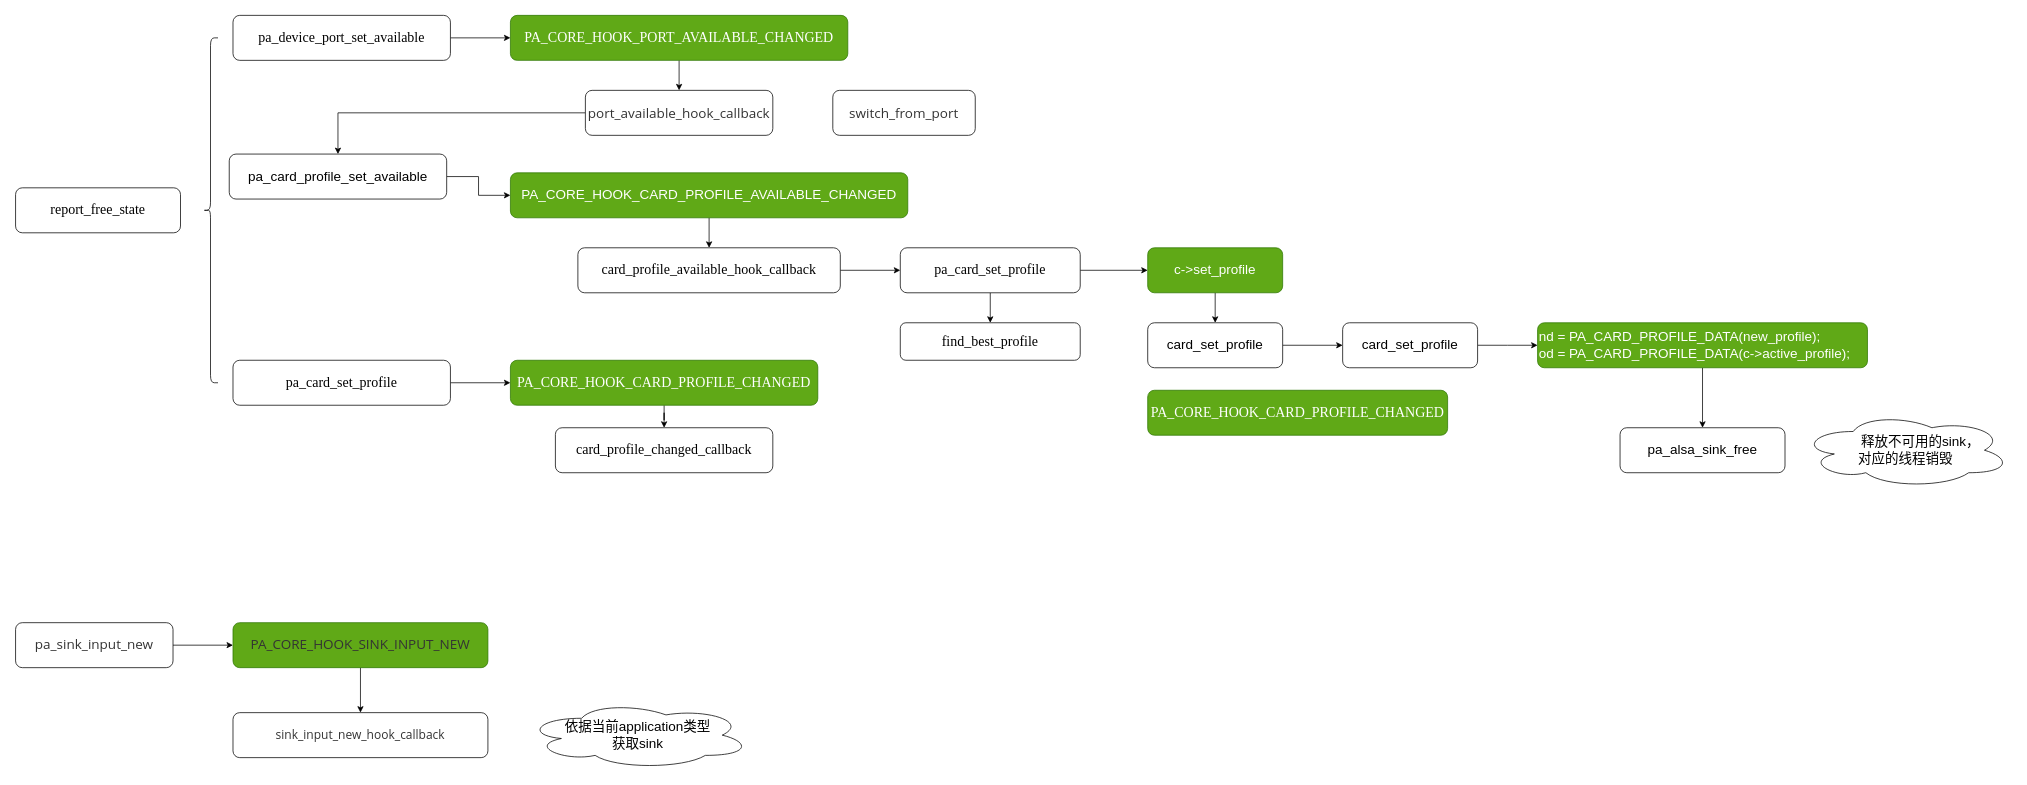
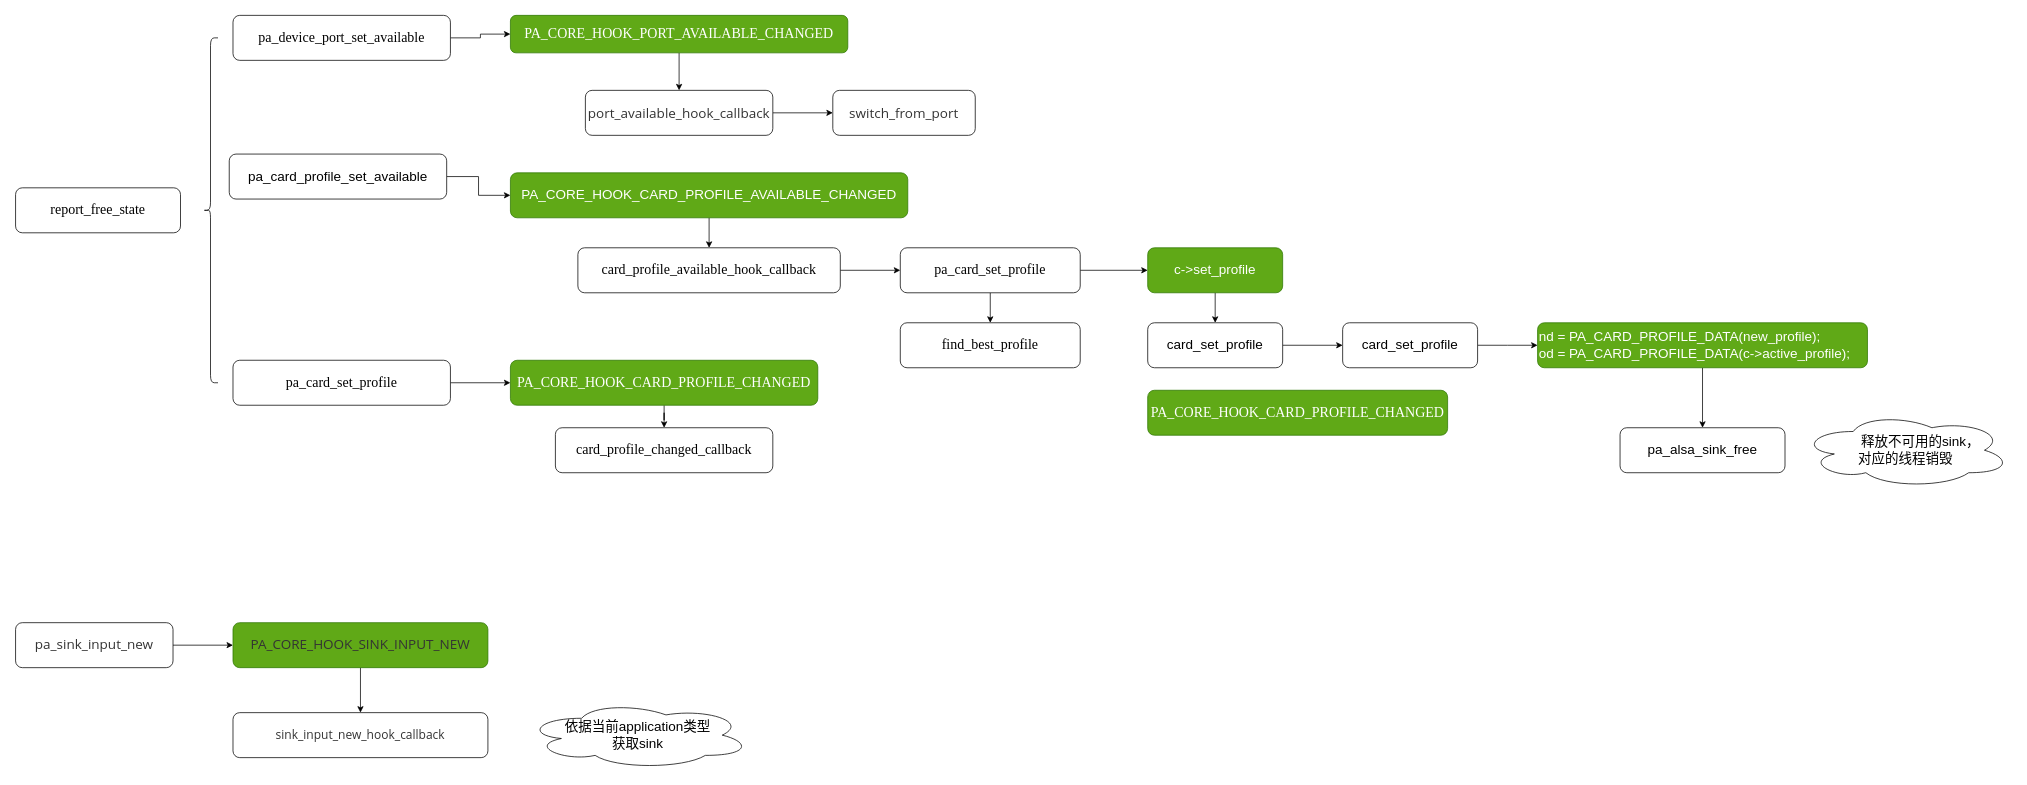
  <mxCell id="0" />
  <mxCell id="1" parent="0" />
  <mxCell id="2" value="" style="edgeStyle=orthogonalEdgeStyle;rounded=0;orthogonalLoop=1;jettySize=auto;html=1;" edge="1" parent="1" source="3" target="5"><mxGeometry relative="1" as="geometry" /></mxCell>
  <mxCell id="3" value="&lt;p style=&quot;font-size: medium; text-align: start; margin: 0px;&quot;&gt;&lt;span style=&quot;font-family: &amp;quot;Bitstream Charter&amp;quot;; font-size: 14pt;&quot;&gt;pa_card_set_profile&lt;/span&gt;&lt;/p&gt;" style="rounded=1;whiteSpace=wrap;html=1;" vertex="1" parent="1"><mxGeometry x="310" y="480" width="290" height="60" as="geometry" /></mxCell>
  <mxCell id="4" value="" style="edgeStyle=orthogonalEdgeStyle;rounded=0;orthogonalLoop=1;jettySize=auto;html=1;" edge="1" parent="1" source="5" target="6"><mxGeometry relative="1" as="geometry" /></mxCell>
  <mxCell id="5" value="&lt;p style=&quot;font-size: medium; text-align: start; margin: 0px;&quot;&gt;&lt;span style=&quot;font-family: &amp;quot;Bitstream Charter&amp;quot;; font-size: 14pt;&quot;&gt;PA_CORE_HOOK_CARD_PROFILE_CHANGED&lt;/span&gt;&lt;/p&gt;" style="rounded=1;whiteSpace=wrap;html=1;fillColor=#60a917;fontColor=#ffffff;strokeColor=#2D7600;" vertex="1" parent="1"><mxGeometry x="680" y="480" width="410" height="60" as="geometry" /></mxCell>
  <mxCell id="6" value="&lt;p style=&quot;font-size: medium; text-align: start; margin: 0px;&quot;&gt;&lt;span style=&quot;font-family: &amp;quot;Bitstream Charter&amp;quot;; font-size: 14pt;&quot;&gt;card_profile_changed_callback&lt;/span&gt;&lt;/p&gt;" style="rounded=1;whiteSpace=wrap;html=1;" vertex="1" parent="1"><mxGeometry x="740" y="570" width="290" height="60" as="geometry" /></mxCell>
  <mxCell id="7" value="&lt;p style=&quot;font-size: medium; text-align: start; margin: 0px;&quot;&gt;&lt;span style=&quot;font-family: &amp;quot;Bitstream Charter&amp;quot;; font-size: 14pt;&quot;&gt;report_free_state&lt;/span&gt;&lt;/p&gt;" style="rounded=1;whiteSpace=wrap;html=1;" vertex="1" parent="1"><mxGeometry x="20" y="250" width="220" height="60" as="geometry" /></mxCell>
  <mxCell id="8" value="" style="edgeStyle=orthogonalEdgeStyle;rounded=0;orthogonalLoop=1;jettySize=auto;html=1;fontSize=18;" edge="1" parent="1" source="9" target="17"><mxGeometry relative="1" as="geometry" /></mxCell>
  <mxCell id="9" value="&lt;p style=&quot;text-align: start; margin: 0px;&quot;&gt;&lt;font face=&quot;Bitstream Charter&quot;&gt;&lt;span style=&quot;font-size: 18.667px;&quot;&gt;pa_device_port_set_available&lt;/span&gt;&lt;/font&gt;&lt;br&gt;&lt;/p&gt;" style="rounded=1;whiteSpace=wrap;html=1;" vertex="1" parent="1"><mxGeometry x="310" y="20" width="290" height="60" as="geometry" /></mxCell>
  <mxCell id="10" value="" style="edgeStyle=orthogonalEdgeStyle;rounded=0;orthogonalLoop=1;jettySize=auto;html=1;fontSize=18;" edge="1" parent="1" source="11" target="13"><mxGeometry relative="1" as="geometry" /></mxCell>
  <mxCell id="11" value="&lt;font style=&quot;font-size: 18px;&quot;&gt;pa_card_profile_set_available&lt;/font&gt;" style="rounded=1;whiteSpace=wrap;html=1;" vertex="1" parent="1"><mxGeometry x="305" y="205" width="290" height="60" as="geometry" /></mxCell>
  <mxCell id="12" value="" style="edgeStyle=orthogonalEdgeStyle;rounded=0;orthogonalLoop=1;jettySize=auto;html=1;fontSize=18;" edge="1" parent="1" source="13" target="15"><mxGeometry relative="1" as="geometry" /></mxCell>
  <mxCell id="13" value="&lt;font style=&quot;font-size: 18px;&quot;&gt;PA_CORE_HOOK_CARD_PROFILE_AVAILABLE_CHANGED&lt;/font&gt;" style="rounded=1;whiteSpace=wrap;html=1;fillColor=#60a917;fontColor=#ffffff;strokeColor=#2D7600;" vertex="1" parent="1"><mxGeometry x="680" y="230" width="530" height="60" as="geometry" /></mxCell>
  <mxCell id="14" value="" style="edgeStyle=orthogonalEdgeStyle;rounded=0;orthogonalLoop=1;jettySize=auto;html=1;fontSize=18;" edge="1" parent="1" source="15" target="23"><mxGeometry relative="1" as="geometry" /></mxCell>
  <mxCell id="15" value="&lt;p style=&quot;text-align: start; margin: 0px;&quot;&gt;&lt;font face=&quot;Bitstream Charter&quot;&gt;&lt;span style=&quot;font-size: 18.667px;&quot;&gt;card_profile_available_hook_callback&lt;/span&gt;&lt;/font&gt;&lt;br&gt;&lt;/p&gt;" style="rounded=1;whiteSpace=wrap;html=1;" vertex="1" parent="1"><mxGeometry x="770" y="330" width="350" height="60" as="geometry" /></mxCell>
  <mxCell id="16" value="" style="edgeStyle=orthogonalEdgeStyle;rounded=0;orthogonalLoop=1;jettySize=auto;html=1;fontSize=18;" edge="1" parent="1" source="17" target="19"><mxGeometry relative="1" as="geometry" /></mxCell>
- <mxCell id="17" value="&lt;p style=&quot;text-align: start; margin: 0px;&quot;&gt;&lt;font face=&quot;Bitstream Charter&quot;&gt;&lt;span style=&quot;font-size: 18.667px;&quot;&gt;PA_CORE_HOOK_PORT_AVAILABLE_CHANGED&lt;/span&gt;&lt;/font&gt;&lt;br&gt;&lt;/p&gt;" style="rounded=1;whiteSpace=wrap;html=1;fillColor=#60a917;fontColor=#ffffff;strokeColor=#2D7600;" vertex="1" parent="1"><mxGeometry x="680" y="20" width="450" height="60" as="geometry" /></mxCell>
- <mxCell id="18" value="" style="edgeStyle=orthogonalEdgeStyle;rounded=0;orthogonalLoop=1;jettySize=auto;html=1;fontSize=18;" edge="1" parent="1" source="19" target="11"><mxGeometry relative="1" as="geometry" /></mxCell>
+ <mxCell id="17" value="&lt;p style=&quot;text-align: start; margin: 0px;&quot;&gt;&lt;font face=&quot;Bitstream Charter&quot;&gt;&lt;span style=&quot;font-size: 18.667px;&quot;&gt;PA_CORE_HOOK_PORT_AVAILABLE_CHANGED&lt;/span&gt;&lt;/font&gt;&lt;br&gt;&lt;/p&gt;" style="rounded=1;whiteSpace=wrap;html=1;fillColor=#60a917;fontColor=#ffffff;strokeColor=#2D7600;" vertex="1" parent="1"><mxGeometry x="680" y="20" width="450" height="50" as="geometry" /></mxCell>
+ <mxCell id="18" value="" style="edgeStyle=orthogonalEdgeStyle;rounded=0;orthogonalLoop=1;jettySize=auto;html=1;fontSize=18;" edge="1" parent="1" source="19" target="20"><mxGeometry relative="1" as="geometry" /></mxCell>
  <mxCell id="19" value="&lt;p style=&quot;text-align: start; margin: 0px;&quot;&gt;&lt;span style=&quot;color: rgb(51, 51, 51); font-family: &amp;quot;Open Sans&amp;quot;, &amp;quot;Clear Sans&amp;quot;, &amp;quot;Helvetica Neue&amp;quot;, Helvetica, Arial, &amp;quot;Segoe UI Emoji&amp;quot;, sans-serif; orphans: 4; background-color: rgb(255, 255, 255);&quot;&gt;&lt;font style=&quot;font-size: 18px;&quot;&gt;port_available_hook_callback&lt;/font&gt;&lt;/span&gt;&lt;br&gt;&lt;/p&gt;" style="rounded=1;whiteSpace=wrap;html=1;" vertex="1" parent="1"><mxGeometry x="780" width="250" height="60" as="geometry" y="120" /></mxCell>
  <mxCell id="20" value="&lt;p style=&quot;orphans: 4; margin: 0px;&quot;&gt;&lt;font face=&quot;Open Sans, Clear Sans, Helvetica Neue, Helvetica, Arial, Segoe UI Emoji, sans-serif&quot; color=&quot;#333333&quot;&gt;&lt;span style=&quot;font-size: 18px;&quot;&gt;switch_from_port&lt;/span&gt;&lt;/font&gt;&lt;br&gt;&lt;/p&gt;" style="rounded=1;whiteSpace=wrap;html=1;" vertex="1" parent="1"><mxGeometry x="1110" width="190" height="60" as="geometry" y="120" /></mxCell>
  <mxCell id="21" value="" style="edgeStyle=orthogonalEdgeStyle;rounded=0;orthogonalLoop=1;jettySize=auto;html=1;fontSize=18;" edge="1" parent="1" source="23" target="24"><mxGeometry relative="1" as="geometry" /></mxCell>
  <mxCell id="22" value="" style="edgeStyle=orthogonalEdgeStyle;rounded=0;orthogonalLoop=1;jettySize=auto;html=1;fontSize=18;" edge="1" parent="1" source="23" target="27"><mxGeometry relative="1" as="geometry" /></mxCell>
  <mxCell id="23" value="&lt;p style=&quot;text-align: start; margin: 0px;&quot;&gt;&lt;font face=&quot;Bitstream Charter&quot;&gt;&lt;span style=&quot;font-size: 18.667px;&quot;&gt;pa_card_set_profile&lt;/span&gt;&lt;/font&gt;&lt;br&gt;&lt;/p&gt;" style="rounded=1;whiteSpace=wrap;html=1;" vertex="1" parent="1"><mxGeometry x="1200" y="330" width="240" height="60" as="geometry" /></mxCell>
- <mxCell id="24" value="&lt;p style=&quot;text-align: start; margin: 0px;&quot;&gt;&lt;font face=&quot;Bitstream Charter&quot;&gt;&lt;span style=&quot;font-size: 18.667px;&quot;&gt;find_best_profile&lt;/span&gt;&lt;/font&gt;&lt;br&gt;&lt;/p&gt;" style="rounded=1;whiteSpace=wrap;html=1;" vertex="1" parent="1"><mxGeometry x="1200" y="430" width="240" height="50" as="geometry" /></mxCell>
+ <mxCell id="24" value="&lt;p style=&quot;text-align: start; margin: 0px;&quot;&gt;&lt;font face=&quot;Bitstream Charter&quot;&gt;&lt;span style=&quot;font-size: 18.667px;&quot;&gt;find_best_profile&lt;/span&gt;&lt;/font&gt;&lt;br&gt;&lt;/p&gt;" style="rounded=1;whiteSpace=wrap;html=1;" vertex="1" parent="1"><mxGeometry x="1200" y="430" width="240" height="60" as="geometry" /></mxCell>
  <mxCell id="25" value="&lt;p style=&quot;text-align: start; margin: 0px;&quot;&gt;&lt;font face=&quot;Bitstream Charter&quot;&gt;&lt;span style=&quot;font-size: 18.667px;&quot;&gt;PA_CORE_HOOK_CARD_PROFILE_CHANGED&lt;/span&gt;&lt;/font&gt;&lt;br&gt;&lt;/p&gt;" style="rounded=1;whiteSpace=wrap;html=1;fillColor=#60a917;fontColor=#ffffff;strokeColor=#2D7600;" vertex="1" parent="1"><mxGeometry x="1530" y="520" width="400" height="60" as="geometry" /></mxCell>
  <mxCell id="26" value="" style="edgeStyle=orthogonalEdgeStyle;rounded=0;orthogonalLoop=1;jettySize=auto;html=1;fontSize=18;" edge="1" parent="1" source="27" target="29"><mxGeometry relative="1" as="geometry" /></mxCell>
  <mxCell id="27" value="c-&amp;gt;set_profile" style="rounded=1;whiteSpace=wrap;html=1;fontSize=18;fillColor=#60a917;fontColor=#ffffff;strokeColor=#2D7600;" vertex="1" parent="1"><mxGeometry x="1530" y="330" width="180" height="60" as="geometry" /></mxCell>
  <mxCell id="28" value="" style="edgeStyle=orthogonalEdgeStyle;rounded=0;orthogonalLoop=1;jettySize=auto;html=1;fontSize=18;" edge="1" parent="1" source="29" target="31"><mxGeometry relative="1" as="geometry" /></mxCell>
  <mxCell id="29" value="card_set_profile" style="rounded=1;whiteSpace=wrap;html=1;fontSize=18;" vertex="1" parent="1"><mxGeometry x="1530" y="430" width="180" height="60" as="geometry" /></mxCell>
  <mxCell id="30" value="" style="edgeStyle=orthogonalEdgeStyle;rounded=0;orthogonalLoop=1;jettySize=auto;html=1;fontSize=18;" edge="1" parent="1" source="31"><mxGeometry relative="1" as="geometry"><mxPoint x="2050" y="460" as="targetPoint" /></mxGeometry></mxCell>
  <mxCell id="31" value="card_set_profile" style="rounded=1;whiteSpace=wrap;html=1;fontSize=18;" vertex="1" parent="1"><mxGeometry x="1790" y="430" width="180" height="60" as="geometry" /></mxCell>
  <mxCell id="32" value="" style="edgeStyle=orthogonalEdgeStyle;rounded=0;orthogonalLoop=1;jettySize=auto;html=1;fontSize=18;" edge="1" parent="1" source="33" target="34"><mxGeometry relative="1" as="geometry" /></mxCell>
  <mxCell id="33" value="&lt;div&gt;nd = PA_CARD_PROFILE_DATA(new_profile);&amp;nbsp; &amp;nbsp; &amp;nbsp;&amp;nbsp;&lt;/div&gt;&lt;div&gt;od = PA_CARD_PROFILE_DATA(c-&amp;gt;active_profile);&lt;/div&gt;" style="rounded=1;whiteSpace=wrap;html=1;fontSize=18;align=left;fillColor=#60a917;fontColor=#ffffff;strokeColor=#2D7600;" vertex="1" parent="1"><mxGeometry x="2050" y="430" width="440" height="60" as="geometry" /></mxCell>
  <mxCell id="34" value="pa_alsa_sink_free" style="rounded=1;whiteSpace=wrap;html=1;fontSize=18;align=center;" vertex="1" parent="1"><mxGeometry x="2160" y="570" width="220" height="60" as="geometry" /></mxCell>
  <mxCell id="35" value="&amp;nbsp; &amp;nbsp; &amp;nbsp; &amp;nbsp; 释放不可用的sink，&lt;br&gt;对应的线程销毁" style="ellipse;shape=cloud;whiteSpace=wrap;html=1;fontSize=18;" vertex="1" parent="1"><mxGeometry x="2401" y="550" width="280" height="100" as="geometry" /></mxCell>
  <mxCell id="36" value="" style="shape=curlyBracket;whiteSpace=wrap;html=1;rounded=1;fontSize=18;" vertex="1" parent="1"><mxGeometry x="270" y="50" width="20" height="460" as="geometry" /></mxCell>
  <mxCell id="37" value="" style="edgeStyle=orthogonalEdgeStyle;rounded=0;orthogonalLoop=1;jettySize=auto;html=1;fontSize=18;" edge="1" parent="1" source="38" target="40"><mxGeometry relative="1" as="geometry" /></mxCell>
  <mxCell id="38" value="&lt;span style=&quot;color: rgb(51, 51, 51); font-family: &amp;quot;Open Sans&amp;quot;, &amp;quot;Clear Sans&amp;quot;, &amp;quot;Helvetica Neue&amp;quot;, Helvetica, Arial, &amp;quot;Segoe UI Emoji&amp;quot;, sans-serif; orphans: 4; text-align: start; background-color: rgb(255, 255, 255);&quot;&gt;&lt;font style=&quot;font-size: 18px;&quot;&gt;pa_sink_input_new&lt;/font&gt;&lt;/span&gt;" style="rounded=1;whiteSpace=wrap;html=1;fontSize=18;" vertex="1" parent="1"><mxGeometry x="20" y="830" width="210" height="60" as="geometry" /></mxCell>
  <mxCell id="39" value="" style="edgeStyle=orthogonalEdgeStyle;rounded=0;orthogonalLoop=1;jettySize=auto;html=1;fontSize=18;" edge="1" parent="1" source="40" target="41"><mxGeometry relative="1" as="geometry" /></mxCell>
  <mxCell id="40" value="&lt;div style=&quot;orphans: 4; text-align: start;&quot;&gt;&lt;span style=&quot;background-color: initial;&quot;&gt;&lt;font face=&quot;Open Sans, Clear Sans, Helvetica Neue, Helvetica, Arial, Segoe UI Emoji, sans-serif&quot; color=&quot;#333333&quot;&gt;PA_CORE_HOOK_SINK_INPUT_NEW&lt;/font&gt;&lt;/span&gt;&lt;/div&gt;" style="rounded=1;whiteSpace=wrap;html=1;fontSize=18;fillColor=#60a917;fontColor=#ffffff;strokeColor=#2D7600;" vertex="1" parent="1"><mxGeometry x="310" y="830" width="340" height="60" as="geometry" /></mxCell>
  <mxCell id="41" value="&lt;div style=&quot;orphans: 4; text-align: start;&quot;&gt;&lt;span style=&quot;color: rgb(51, 51, 51); font-family: &amp;quot;Open Sans&amp;quot;, &amp;quot;Clear Sans&amp;quot;, &amp;quot;Helvetica Neue&amp;quot;, Helvetica, Arial, &amp;quot;Segoe UI Emoji&amp;quot;, sans-serif; font-size: 16px; background-color: rgb(255, 255, 255);&quot;&gt;sink_input_new_hook_callback&lt;/span&gt;&lt;br&gt;&lt;/div&gt;" style="rounded=1;whiteSpace=wrap;html=1;fontSize=18;" vertex="1" parent="1"><mxGeometry x="310" y="950" width="340" height="60" as="geometry" /></mxCell>
  <mxCell id="42" value="依据当前application类型&lt;br&gt;获取sink" style="ellipse;shape=cloud;whiteSpace=wrap;html=1;fontSize=18;" vertex="1" parent="1"><mxGeometry x="700" y="935" width="300" height="90" as="geometry" /></mxCell>
